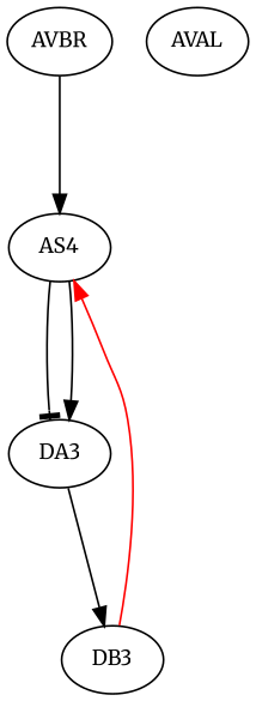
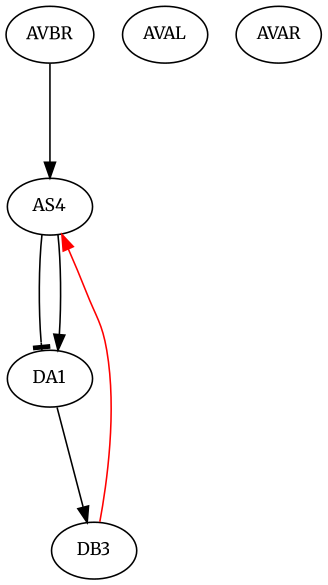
  digraph {
    fontname=Merriweather
    fontsize=12
    splines=true
    node [fontname=Merriweather fontsize=11]
    edge [fontname=Merriweather minlen=2]
    AS4
-   DA3
+   DA3 [label=DA1]
    DB3
    AVAL
+   AVAR
    AVBR
    AS4 -> DA3 [arrowhead=tee]
    AS4 -> DA3
    DA3 -> DB3
    DB3 -> AS4 [color=red]
    AVBR -> AS4
  }
